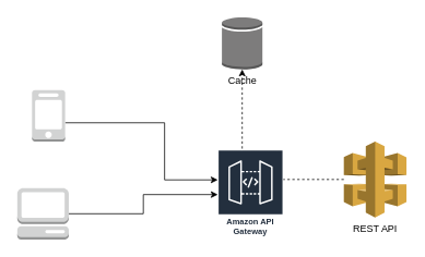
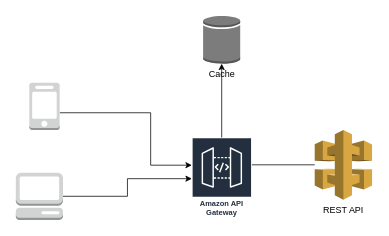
  <mxCell id="0" />
  <mxCell id="1" parent="0" />
  <mxCell id="2" style="edgeStyle=orthogonalEdgeStyle;rounded=0;orthogonalLoop=1;jettySize=auto;html=1;" parent="1" source="3" target="9" edge="1"><mxGeometry relative="1" as="geometry"><mxPoint x="270" y="220" as="targetPoint" /><Array as="points"><mxPoint x="200" y="150" /><mxPoint x="200" y="220" /></Array></mxGeometry></mxCell>
  <mxCell id="3" value="" style="outlineConnect=0;dashed=0;verticalLabelPosition=bottom;verticalAlign=top;align=center;html=1;shape=mxgraph.aws3.mobile_client;fillColor=#D2D3D3;gradientColor=none;" parent="1" vertex="1"><mxGeometry x="38" y="110" width="40.5" height="63" as="geometry" /></mxCell>
  <mxCell id="4" style="edgeStyle=orthogonalEdgeStyle;rounded=0;orthogonalLoop=1;jettySize=auto;html=1;" parent="1" source="5" edge="1" target="9"><mxGeometry relative="1" as="geometry"><mxPoint x="290" y="250" as="targetPoint" /></mxGeometry></mxCell>
  <mxCell id="5" value="" style="outlineConnect=0;dashed=0;verticalLabelPosition=bottom;verticalAlign=top;align=center;html=1;shape=mxgraph.aws3.management_console;fillColor=#D2D3D3;gradientColor=none;" parent="1" vertex="1"><mxGeometry x="20" y="230" width="63" height="63" as="geometry" /></mxCell>
- <mxCell id="6" style="edgeStyle=orthogonalEdgeStyle;rounded=0;orthogonalLoop=1;jettySize=auto;html=1;dashed=1;" parent="1" source="7" target="8" edge="1"><mxGeometry relative="1" as="geometry" /></mxCell>
+ <mxCell id="6" style="edgeStyle=orthogonalEdgeStyle;rounded=0;orthogonalLoop=1;jettySize=auto;html=1;" parent="1" source="7" target="8" edge="1"><mxGeometry relative="1" as="geometry" /></mxCell>
  <mxCell id="7" value="REST API" style="outlineConnect=0;dashed=0;verticalLabelPosition=bottom;verticalAlign=top;align=center;html=1;shape=mxgraph.aws3.api_gateway;fillColor=#D9A741;gradientColor=none;" parent="1" vertex="1"><mxGeometry x="419" y="173" width="76.5" height="93" as="geometry" /></mxCell>
  <mxCell id="8" value="Cache" style="outlineConnect=0;dashed=0;verticalLabelPosition=bottom;verticalAlign=top;align=center;html=1;shape=mxgraph.aws3.generic_database;fillColor=#7D7C7C;gradientColor=none;" parent="1" vertex="1"><mxGeometry x="270" y="20" width="49.5" height="64.5" as="geometry" /></mxCell>
- <mxCell id="9" value="Amazon API Gateway" style="sketch=0;outlineConnect=0;fontColor=#232F3E;gradientColor=none;strokeColor=#ffffff;fillColor=#232F3E;dashed=0;verticalLabelPosition=middle;verticalAlign=bottom;align=center;html=1;whiteSpace=wrap;fontSize=10;fontStyle=1;spacing=3;shape=mxgraph.aws4.productIcon;prIcon=mxgraph.aws4.api_gateway;" vertex="1" parent="1"><mxGeometry x="265" y="183" width="80" height="110" as="geometry" /></mxCell>
+ <mxCell id="9" value="Amazon API Gateway" style="sketch=0;outlineConnect=0;fontColor=#232F3E;gradientColor=none;strokeColor=#ffffff;fillColor=#232F3E;dashed=0;verticalLabelPosition=middle;verticalAlign=bottom;align=center;html=1;whiteSpace=wrap;fontSize=10;fontStyle=1;spacing=3;shape=mxgraph.aws4.productIcon;prIcon=mxgraph.aws4.api_gateway;" vertex="1" parent="1"><mxGeometry x="255" y="183" width="80" height="110" as="geometry" /></mxCell>
